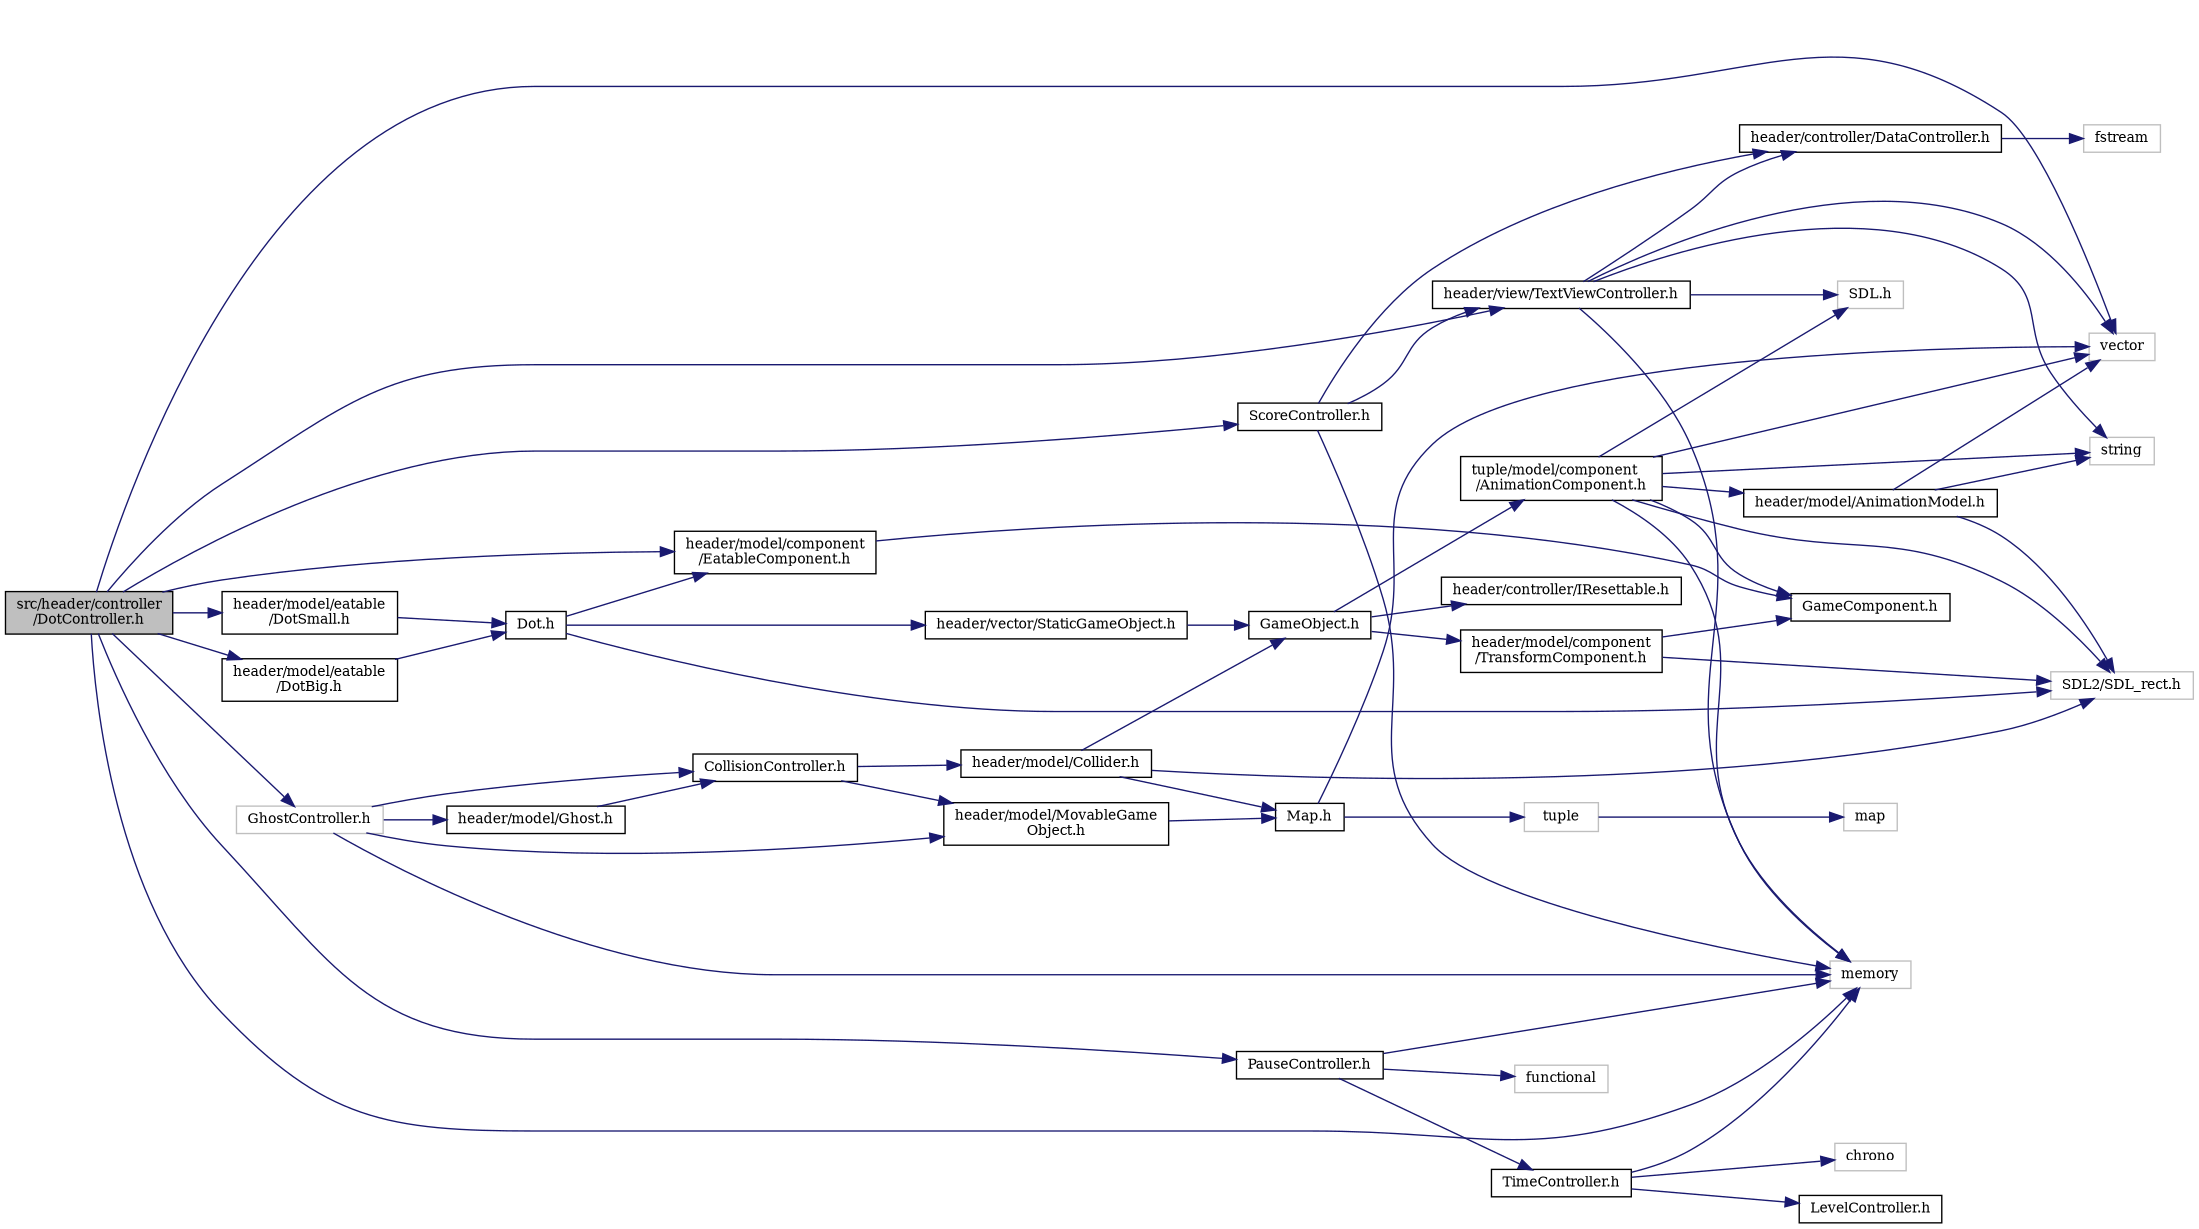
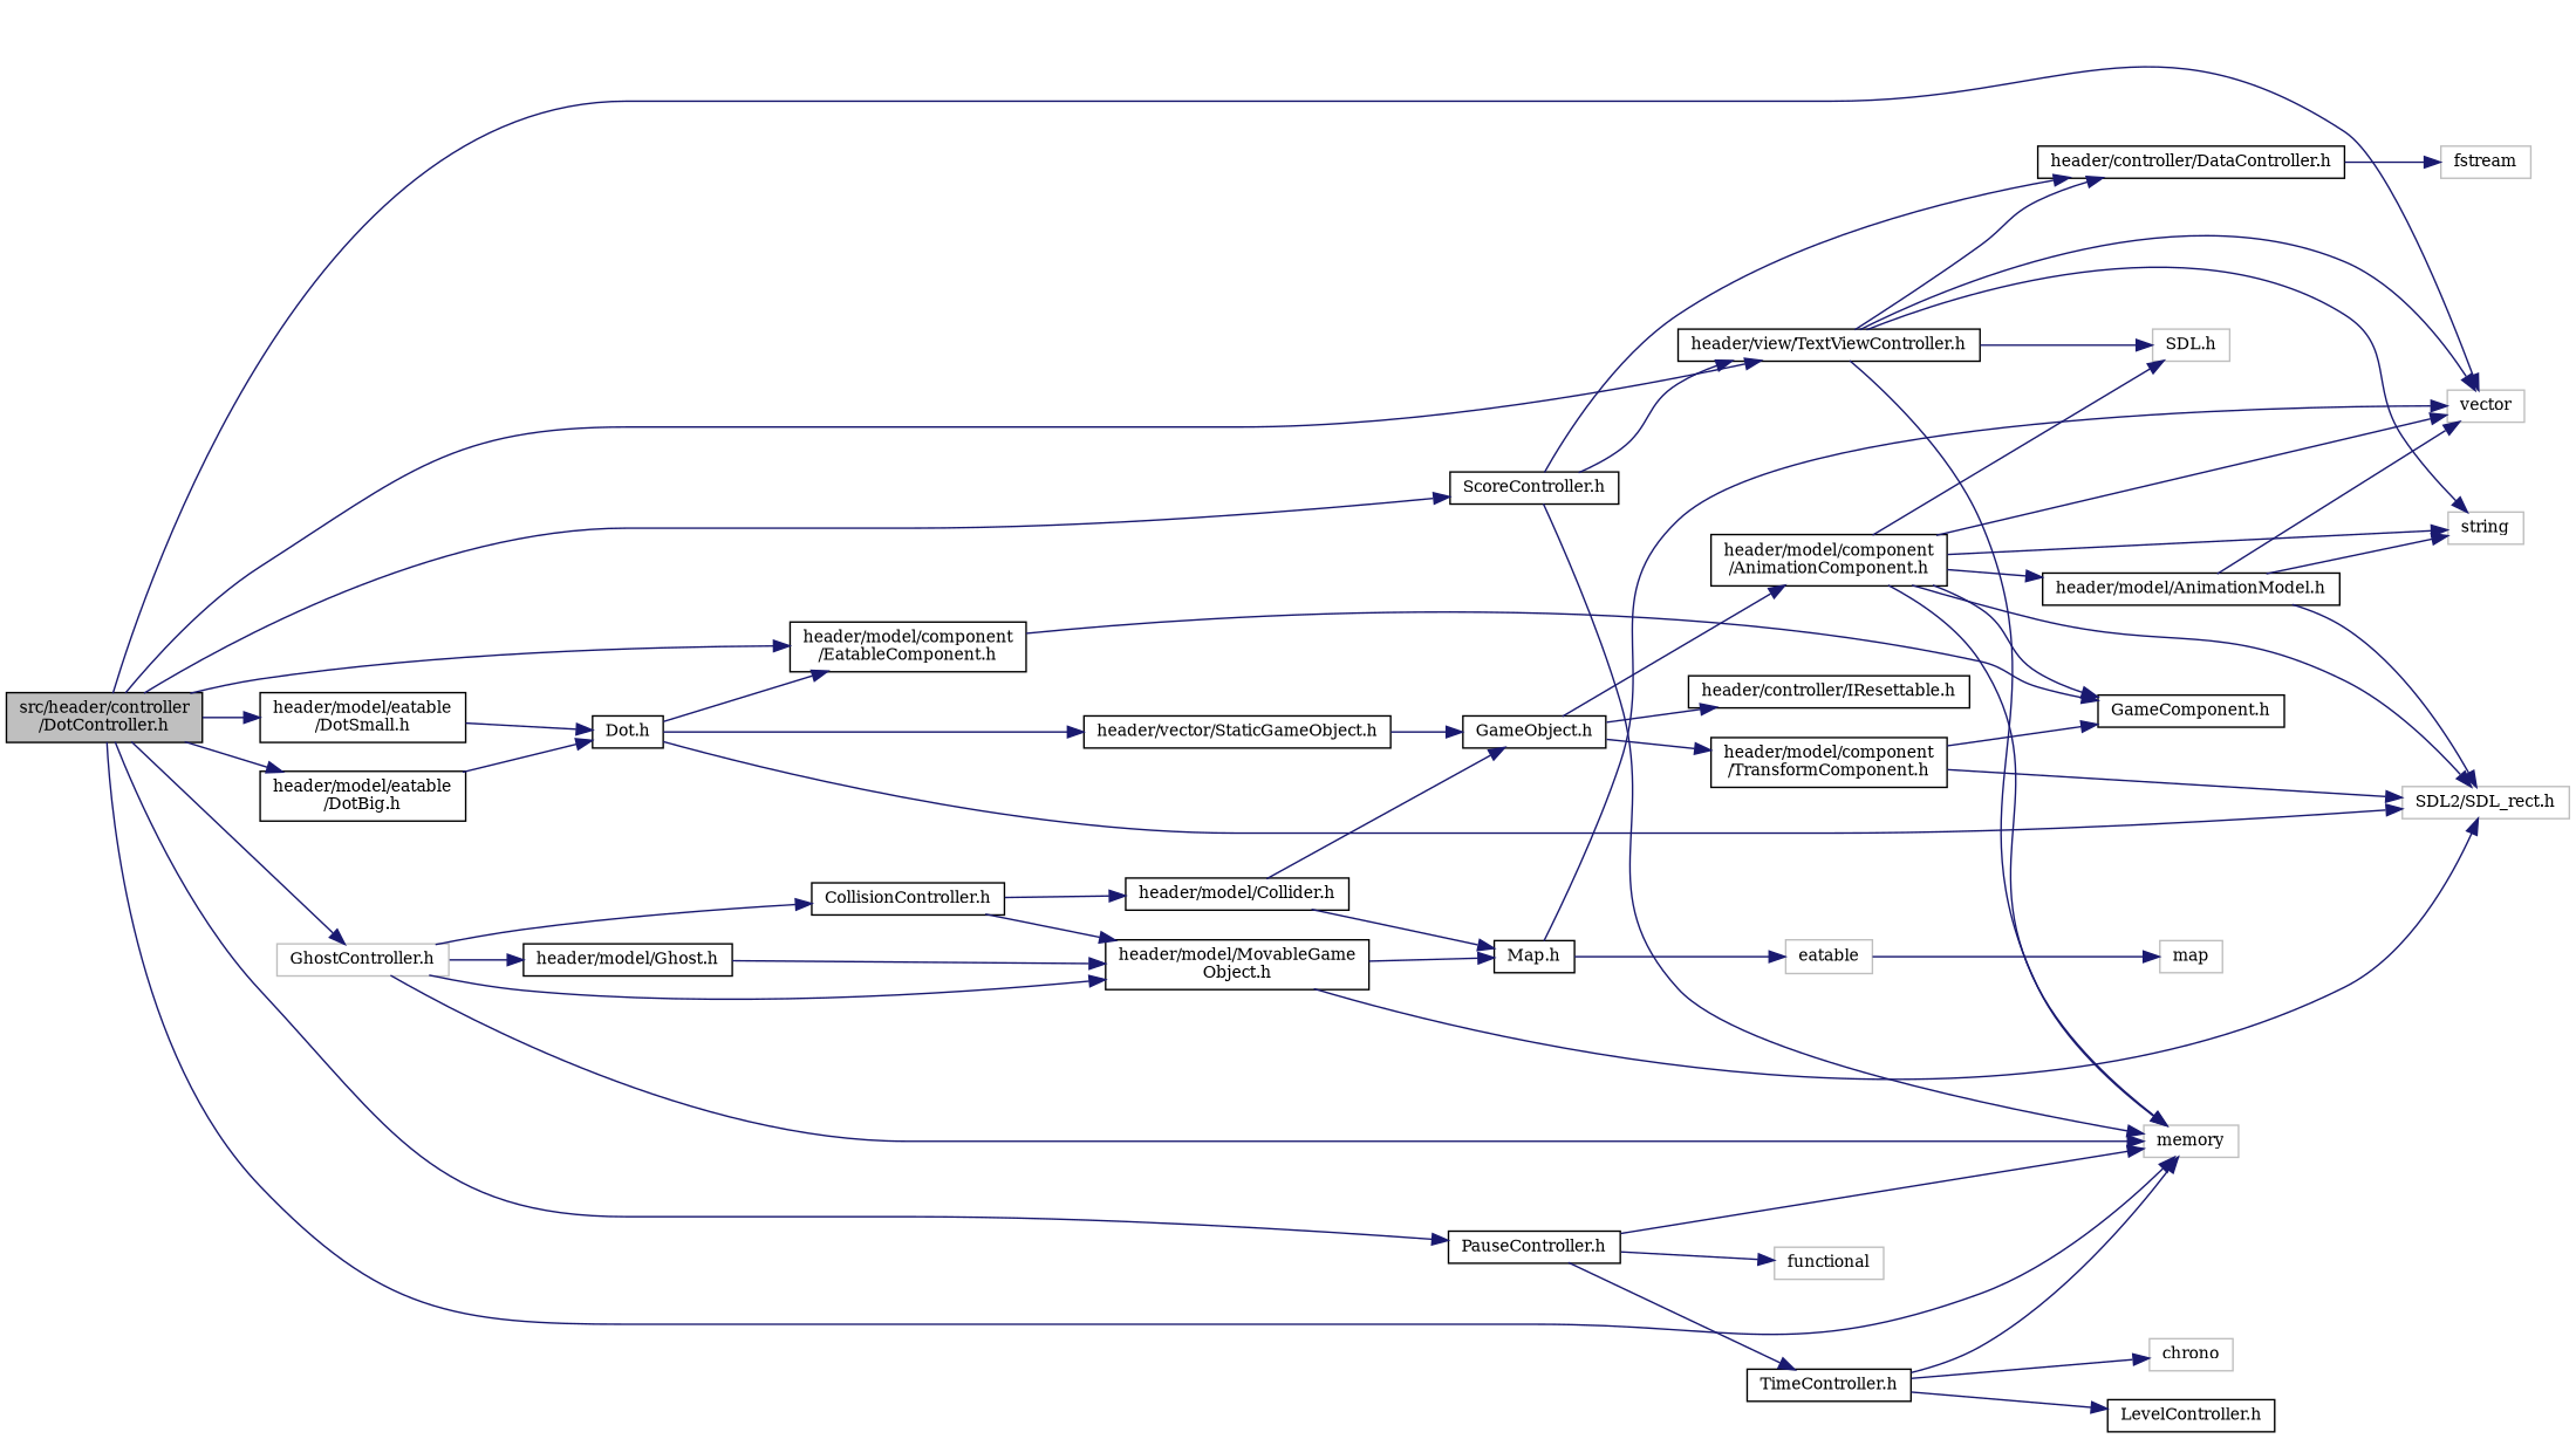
  digraph {
    fontname="DejaVu Serif"
    rankdir=LR
    node [color=black fillcolor=white fontname="DejaVu Serif" fontsize=10 shape=record style=filled]
    edge [color=midnightblue fontname="DejaVu Serif" fontsize=10 labelfontname=Helvetica labelfontsize=10 style=solid]
    n1 [fillcolor=grey75 fontcolor=black height=0.2 label="src/header/controller\l/DotController.h" width=0.4]
    n2 [color=grey75 height=0.2 label=vector width=0.4]
    n3 [color=grey75 height=0.2 label=memory width=0.4]
    n4 [height=0.2 label="header/model/component\l/EatableComponent.h" width=0.4]
    n5 [height=0.2 label="header/model/eatable\l/DotSmall.h" width=0.4]
    n6 [height=0.2 label="header/model/eatable\l/DotBig.h" width=0.4]
    n7 [height=0.2 label="PauseController.h" width=0.4]
    n8 [height=0.2 label="header/view/TextViewController.h" width=0.4]
    n9 [height=0.2 label="ScoreController.h" width=0.4]
    n10 [color=grey75 height=0.2 label="GhostController.h" width=0.4]
    n11 [height=0.2 label="GameComponent.h" width=0.4]
    n12 [height=0.2 label="Dot.h" width=0.4]
    n13 [height=0.2 label="TimeController.h" width=0.4]
    n14 [color=grey75 height=0.2 label=functional width=0.4]
    n15 [color=grey75 height=0.2 label=string width=0.4]
    n16 [color=grey75 height=0.2 label="SDL.h" width=0.4]
    n17 [height=0.2 label="header/controller/DataController.h" width=0.4]
    n18 [height=0.2 label="CollisionController.h" width=0.4]
    n19 [height=0.2 label="header/model/MovableGame\lObject.h" width=0.4]
    n20 [height=0.2 label="header/model/Ghost.h" width=0.4]
    n21 [height=0.2 label="header/vector/StaticGameObject.h" width=0.4]
    n22 [color=grey75 height=0.2 label="SDL2/SDL_rect.h" width=0.4]
    n23 [height=0.2 label="GameObject.h" width=0.4]
    n24 [height=0.2 label="header/model/component\l/TransformComponent.h" width=0.4]
-   n25 [height=0.2 label="tuple/model/component\l/AnimationComponent.h" width=0.4]
+   n25 [height=0.2 label="header/model/component\l/AnimationComponent.h" width=0.4]
    n26 [height=0.2 label="header/controller/IResettable.h" width=0.4]
    n27 [height=0.2 label="header/model/AnimationModel.h" width=0.4]
    n28 [color=grey75 height=0.2 label=chrono width=0.4]
    n29 [height=0.2 label="LevelController.h" width=0.4]
    n30 [color=grey75 height=0.2 label=map width=0.4]
    n31 [color=grey75 height=0.2 label=fstream width=0.4]
    n32 [height=0.2 label="header/model/Collider.h" width=0.4]
    n33 [height=0.2 label="Map.h" width=0.4]
-   n34 [color=grey75 height=0.2 label=tuple width=0.4]
+   n34 [color=grey75 height=0.2 label=eatable width=0.4]
    n1 -> n2
    n1 -> n3
    n1 -> n4
    n1 -> n5
    n1 -> n6
    n1 -> n7
    n1 -> n8
    n1 -> n9
    n1 -> n10
    n4 -> n11
    n5 -> n12
    n6 -> n12
    n7 -> n3
    n7 -> n13
    n7 -> n14
    n8 -> n2
    n8 -> n3
    n8 -> n15
    n8 -> n16
    n8 -> n17
    n9 -> n3
    n9 -> n8
    n9 -> n17
    n10 -> n3
    n10 -> n18
    n10 -> n19
    n10 -> n20
    n12 -> n4
    n12 -> n21
    n12 -> n22
    n13 -> n3
    n13 -> n28
    n13 -> n29
    n17 -> n31
    n18 -> n19
    n18 -> n32
    n19 -> n33
-   n20 -> n18
+   n20 -> n19
    n21 -> n23
    n23 -> n24
    n23 -> n25
    n23 -> n26
    n24 -> n11
    n24 -> n22
    n25 -> n2
    n25 -> n3
    n25 -> n11
    n25 -> n15
    n25 -> n16
    n25 -> n22
    n25 -> n27
    n27 -> n2
    n27 -> n15
    n27 -> n22
-   n32 -> n22
+   n19 -> n22
    n32 -> n23
    n32 -> n33
    n33 -> n2
    n33 -> n34
    n34 -> n30
  }
